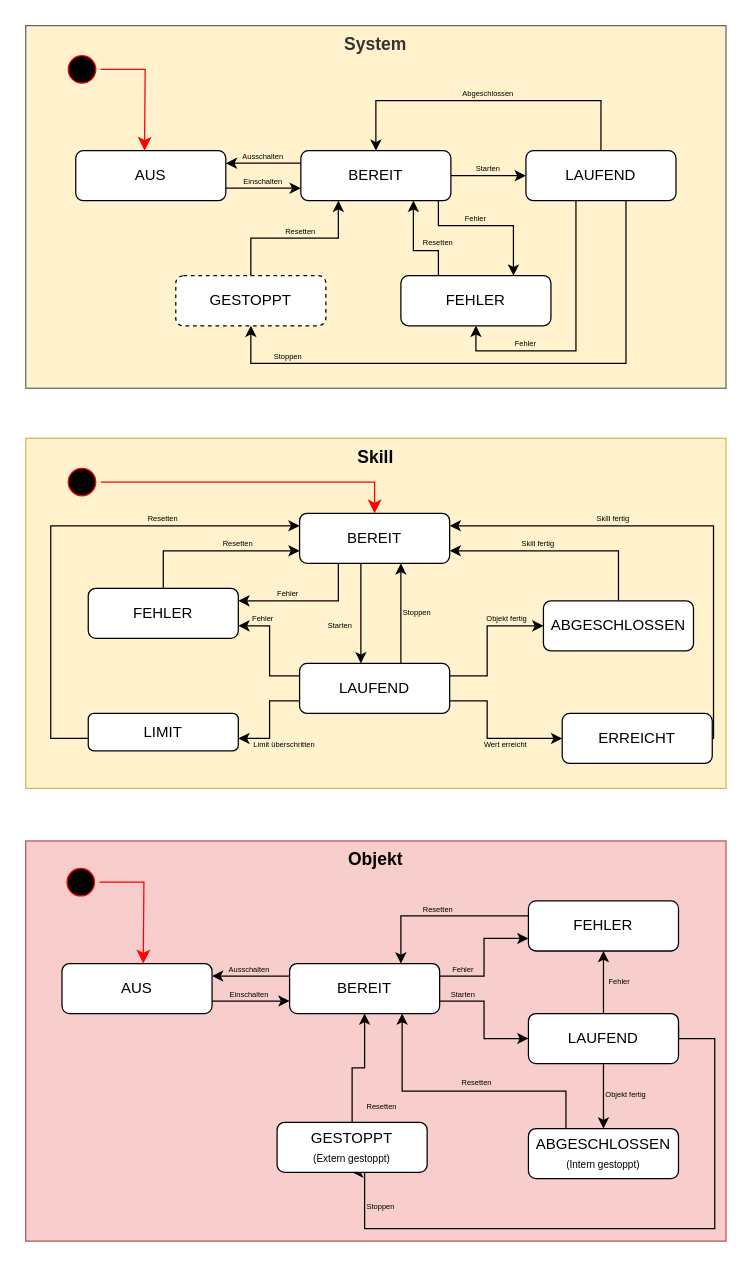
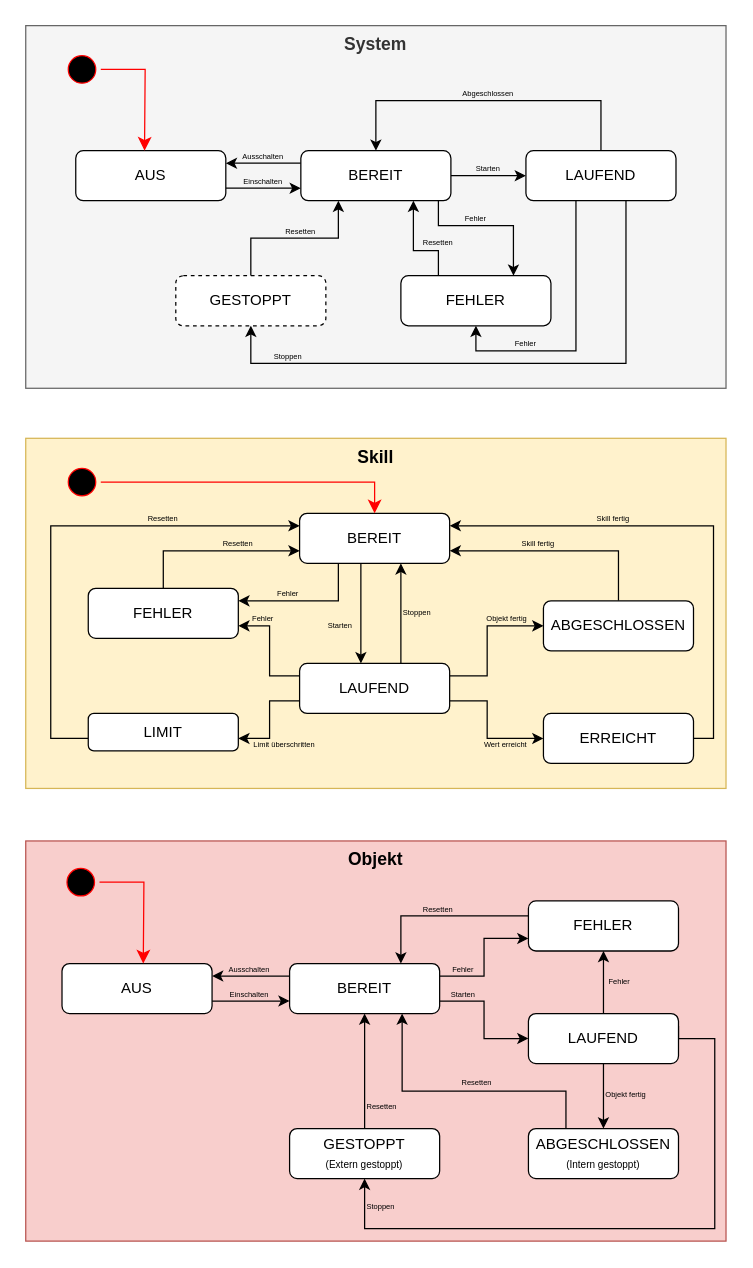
  <mxCell id="0" />
  <mxCell id="1" parent="0" />
  <mxCell id="2" value="" style="group" parent="1" vertex="1" connectable="0"><mxGeometry x="20" y="20" width="560" height="290" as="geometry" /></mxCell>
- <mxCell id="3" value="&lt;b&gt;&lt;font style=&quot;font-size: 14px;&quot;&gt;System&lt;/font&gt;&lt;/b&gt;" style="rounded=0;whiteSpace=wrap;html=1;fillColor=#fff2cc;fontColor=#333333;strokeColor=#666666;verticalAlign=top;container=0;" parent="2" vertex="1"><mxGeometry width="560" height="290" as="geometry" /></mxCell>
+ <mxCell id="3" value="&lt;b&gt;&lt;font style=&quot;font-size: 14px;&quot;&gt;System&lt;/font&gt;&lt;/b&gt;" style="rounded=0;whiteSpace=wrap;html=1;fillColor=#f5f5f5;fontColor=#333333;strokeColor=#666666;verticalAlign=top;container=0;" parent="2" vertex="1"><mxGeometry width="560" height="290" as="geometry" /></mxCell>
  <mxCell id="4" style="edgeStyle=orthogonalEdgeStyle;rounded=0;orthogonalLoop=1;jettySize=auto;html=1;entryX=0;entryY=0.75;entryDx=0;entryDy=0;" parent="2" source="5" target="9" edge="1"><mxGeometry relative="1" as="geometry"><Array as="points"><mxPoint x="180" y="130" /><mxPoint x="180" y="130" /></Array></mxGeometry></mxCell>
  <mxCell id="5" value="AUS" style="rounded=1;whiteSpace=wrap;html=1;container=0;" parent="2" vertex="1"><mxGeometry x="40" y="100" width="120" height="40" as="geometry" /></mxCell>
  <mxCell id="6" style="edgeStyle=orthogonalEdgeStyle;rounded=0;orthogonalLoop=1;jettySize=auto;html=1;" parent="2" source="9" target="15" edge="1"><mxGeometry relative="1" as="geometry" /></mxCell>
  <mxCell id="7" style="edgeStyle=orthogonalEdgeStyle;rounded=0;orthogonalLoop=1;jettySize=auto;html=1;entryX=1;entryY=0.25;entryDx=0;entryDy=0;" parent="2" source="9" target="5" edge="1"><mxGeometry relative="1" as="geometry"><Array as="points"><mxPoint x="190" y="110" /><mxPoint x="190" y="110" /></Array></mxGeometry></mxCell>
  <mxCell id="8" style="edgeStyle=orthogonalEdgeStyle;rounded=0;orthogonalLoop=1;jettySize=auto;html=1;entryX=0.75;entryY=0;entryDx=0;entryDy=0;" parent="2" source="9" target="17" edge="1"><mxGeometry relative="1" as="geometry"><Array as="points"><mxPoint x="330" y="160" /><mxPoint x="390" y="160" /></Array></mxGeometry></mxCell>
  <mxCell id="9" value="BEREIT" style="rounded=1;whiteSpace=wrap;html=1;container=0;" parent="2" vertex="1"><mxGeometry x="220" y="100" width="120" height="40" as="geometry" /></mxCell>
  <mxCell id="10" style="edgeStyle=orthogonalEdgeStyle;rounded=0;orthogonalLoop=1;jettySize=auto;html=1;entryX=0.25;entryY=1;entryDx=0;entryDy=0;" parent="2" source="11" target="9" edge="1"><mxGeometry relative="1" as="geometry" /></mxCell>
  <mxCell id="11" value="GESTOPPT" style="rounded=1;whiteSpace=wrap;html=1;container=0;dashed=1;" parent="2" vertex="1"><mxGeometry x="120" y="200" width="120" height="40" as="geometry" /></mxCell>
  <mxCell id="12" style="edgeStyle=orthogonalEdgeStyle;rounded=0;orthogonalLoop=1;jettySize=auto;html=1;entryX=0.5;entryY=0;entryDx=0;entryDy=0;" parent="2" source="15" target="9" edge="1"><mxGeometry relative="1" as="geometry"><Array as="points"><mxPoint x="460" y="60" /><mxPoint x="280" y="60" /></Array></mxGeometry></mxCell>
  <mxCell id="13" style="edgeStyle=orthogonalEdgeStyle;rounded=0;orthogonalLoop=1;jettySize=auto;html=1;" parent="2" source="15" target="17" edge="1"><mxGeometry relative="1" as="geometry"><Array as="points"><mxPoint x="440" y="260" /><mxPoint x="360" y="260" /></Array></mxGeometry></mxCell>
  <mxCell id="14" style="edgeStyle=orthogonalEdgeStyle;rounded=0;orthogonalLoop=1;jettySize=auto;html=1;" parent="2" source="15" target="11" edge="1"><mxGeometry relative="1" as="geometry"><Array as="points"><mxPoint x="480" y="270" /><mxPoint x="180" y="270" /></Array></mxGeometry></mxCell>
  <mxCell id="15" value="LAUFEND" style="rounded=1;whiteSpace=wrap;html=1;container=0;" parent="2" vertex="1"><mxGeometry x="400" y="100" width="120" height="40" as="geometry" /></mxCell>
  <mxCell id="16" style="edgeStyle=orthogonalEdgeStyle;rounded=0;orthogonalLoop=1;jettySize=auto;html=1;entryX=0.75;entryY=1;entryDx=0;entryDy=0;" parent="2" source="17" target="9" edge="1"><mxGeometry relative="1" as="geometry"><Array as="points"><mxPoint x="330" y="180" /><mxPoint x="310" y="180" /></Array></mxGeometry></mxCell>
  <mxCell id="17" value="FEHLER" style="rounded=1;whiteSpace=wrap;html=1;container=0;" parent="2" vertex="1"><mxGeometry x="300" y="200" width="120" height="40" as="geometry" /></mxCell>
  <mxCell id="18" value="" style="ellipse;html=1;shape=startState;fillColor=#000000;strokeColor=#ff0000;container=0;" parent="2" vertex="1"><mxGeometry x="30" y="20" width="30" height="30" as="geometry" /></mxCell>
  <mxCell id="19" value="" style="edgeStyle=orthogonalEdgeStyle;html=1;verticalAlign=bottom;endArrow=classic;endSize=8;strokeColor=#ff0000;rounded=0;endFill=1;" parent="2" source="18" edge="1"><mxGeometry relative="1" as="geometry"><mxPoint x="95" y="100" as="targetPoint" /></mxGeometry></mxCell>
  <mxCell id="20" value="Einschalten" style="text;html=1;align=center;verticalAlign=middle;whiteSpace=wrap;rounded=0;fontSize=6;container=0;" parent="2" vertex="1"><mxGeometry x="160" y="120" width="60" height="10" as="geometry" /></mxCell>
  <mxCell id="21" value="Ausschalten" style="text;html=1;align=center;verticalAlign=middle;whiteSpace=wrap;rounded=0;fontSize=6;container=0;" parent="2" vertex="1"><mxGeometry x="160" y="100" width="60" height="10" as="geometry" /></mxCell>
  <mxCell id="22" value="Starten" style="text;html=1;align=center;verticalAlign=middle;whiteSpace=wrap;rounded=0;fontSize=6;container=0;" parent="2" vertex="1"><mxGeometry x="340" y="110" width="60" height="10" as="geometry" /></mxCell>
  <mxCell id="23" value="Stoppen" style="text;html=1;align=center;verticalAlign=middle;whiteSpace=wrap;rounded=0;fontSize=6;container=0;" parent="2" vertex="1"><mxGeometry x="180" y="260" width="60" height="10" as="geometry" /></mxCell>
  <mxCell id="24" value="Fehler" style="text;html=1;align=center;verticalAlign=middle;whiteSpace=wrap;rounded=0;fontSize=6;container=0;" parent="2" vertex="1"><mxGeometry x="370" y="250" width="60" height="10" as="geometry" /></mxCell>
  <mxCell id="25" value="Fehler" style="text;html=1;align=center;verticalAlign=middle;whiteSpace=wrap;rounded=0;fontSize=6;container=0;" parent="2" vertex="1"><mxGeometry x="330" y="150" width="60" height="10" as="geometry" /></mxCell>
  <mxCell id="26" value="Resetten" style="text;html=1;align=center;verticalAlign=middle;whiteSpace=wrap;rounded=0;fontSize=6;container=0;" parent="2" vertex="1"><mxGeometry x="300" y="169" width="60" height="10" as="geometry" /></mxCell>
  <mxCell id="27" value="Abgeschlossen" style="text;html=1;align=center;verticalAlign=middle;whiteSpace=wrap;rounded=0;fontSize=6;container=0;" parent="2" vertex="1"><mxGeometry x="340" y="50" width="60" height="10" as="geometry" /></mxCell>
  <mxCell id="28" value="Resetten" style="text;html=1;align=center;verticalAlign=middle;whiteSpace=wrap;rounded=0;fontSize=6;container=0;" parent="2" vertex="1"><mxGeometry x="190" y="160" width="60" height="10" as="geometry" /></mxCell>
  <mxCell id="29" value="" style="group" parent="1" vertex="1" connectable="0"><mxGeometry x="20" y="350" width="560" height="280" as="geometry" /></mxCell>
  <mxCell id="30" value="&lt;b&gt;&lt;font style=&quot;font-size: 14px;&quot;&gt;Skill&lt;/font&gt;&lt;/b&gt;" style="rounded=0;whiteSpace=wrap;html=1;fillColor=#fff2cc;strokeColor=#d6b656;verticalAlign=top;" parent="29" vertex="1"><mxGeometry width="560" height="280" as="geometry" /></mxCell>
  <mxCell id="31" style="edgeStyle=orthogonalEdgeStyle;rounded=0;orthogonalLoop=1;jettySize=auto;html=1;entryX=0.5;entryY=0;entryDx=0;entryDy=0;" parent="29" edge="1"><mxGeometry relative="1" as="geometry"><mxPoint x="268" y="100" as="sourcePoint" /><mxPoint x="268" y="180" as="targetPoint" /></mxGeometry></mxCell>
  <mxCell id="32" style="edgeStyle=orthogonalEdgeStyle;rounded=0;orthogonalLoop=1;jettySize=auto;html=1;entryX=1;entryY=0.25;entryDx=0;entryDy=0;" parent="29" source="33" target="47" edge="1"><mxGeometry relative="1" as="geometry"><Array as="points"><mxPoint x="250" y="130" /></Array></mxGeometry></mxCell>
  <mxCell id="33" value="BEREIT" style="rounded=1;whiteSpace=wrap;html=1;" parent="29" vertex="1"><mxGeometry x="219" y="60" width="120" height="40" as="geometry" /></mxCell>
  <mxCell id="34" style="edgeStyle=orthogonalEdgeStyle;rounded=0;orthogonalLoop=1;jettySize=auto;html=1;entryX=0;entryY=0.5;entryDx=0;entryDy=0;" parent="29" source="39" target="45" edge="1"><mxGeometry relative="1" as="geometry"><Array as="points"><mxPoint x="369" y="190" /><mxPoint x="369" y="150" /></Array></mxGeometry></mxCell>
  <mxCell id="35" style="edgeStyle=orthogonalEdgeStyle;rounded=0;orthogonalLoop=1;jettySize=auto;html=1;entryX=0;entryY=0.5;entryDx=0;entryDy=0;" parent="29" source="39" target="41" edge="1"><mxGeometry relative="1" as="geometry"><Array as="points"><mxPoint x="369" y="210" /><mxPoint x="369" y="240" /></Array></mxGeometry></mxCell>
  <mxCell id="36" style="edgeStyle=orthogonalEdgeStyle;rounded=0;orthogonalLoop=1;jettySize=auto;html=1;entryX=1;entryY=0.75;entryDx=0;entryDy=0;" parent="29" source="39" target="47" edge="1"><mxGeometry relative="1" as="geometry"><Array as="points"><mxPoint x="195" y="190" /><mxPoint x="195" y="150" /></Array></mxGeometry></mxCell>
  <mxCell id="37" style="edgeStyle=orthogonalEdgeStyle;rounded=0;orthogonalLoop=1;jettySize=auto;html=1;" parent="29" source="39" target="43" edge="1"><mxGeometry relative="1" as="geometry"><Array as="points"><mxPoint x="195" y="210" /><mxPoint x="195" y="240" /></Array></mxGeometry></mxCell>
  <mxCell id="38" style="edgeStyle=orthogonalEdgeStyle;rounded=0;orthogonalLoop=1;jettySize=auto;html=1;entryX=0.5;entryY=1;entryDx=0;entryDy=0;" edge="1" parent="29"><mxGeometry relative="1" as="geometry"><mxPoint x="300" y="180" as="sourcePoint" /><mxPoint x="300" y="100" as="targetPoint" /></mxGeometry></mxCell>
  <mxCell id="39" value="LAUFEND" style="rounded=1;whiteSpace=wrap;html=1;" parent="29" vertex="1"><mxGeometry x="219" y="180" width="120" height="40" as="geometry" /></mxCell>
  <mxCell id="40" style="edgeStyle=orthogonalEdgeStyle;rounded=0;orthogonalLoop=1;jettySize=auto;html=1;entryX=1;entryY=0.25;entryDx=0;entryDy=0;" parent="29" source="41" target="33" edge="1"><mxGeometry relative="1" as="geometry"><Array as="points"><mxPoint x="550" y="240" /><mxPoint x="550" y="70" /></Array></mxGeometry></mxCell>
- <mxCell id="41" value="ERREICHT" style="rounded=1;whiteSpace=wrap;html=1;" parent="29" vertex="1"><mxGeometry x="429" y="220" width="120" height="40" as="geometry" /></mxCell>
+ <mxCell id="41" value="ERREICHT" style="rounded=1;whiteSpace=wrap;html=1;" parent="29" vertex="1"><mxGeometry x="414" y="220" width="120" height="40" as="geometry" /></mxCell>
  <mxCell id="42" style="edgeStyle=orthogonalEdgeStyle;rounded=0;orthogonalLoop=1;jettySize=auto;html=1;entryX=0;entryY=0.25;entryDx=0;entryDy=0;" parent="29" source="43" target="33" edge="1"><mxGeometry relative="1" as="geometry"><Array as="points"><mxPoint x="20" y="240" /><mxPoint x="20" y="70" /></Array></mxGeometry></mxCell>
  <mxCell id="43" value="LIMIT" style="rounded=1;whiteSpace=wrap;html=1;" parent="29" vertex="1"><mxGeometry x="50" y="220" width="120" height="30" as="geometry" /></mxCell>
  <mxCell id="44" style="edgeStyle=orthogonalEdgeStyle;rounded=0;orthogonalLoop=1;jettySize=auto;html=1;entryX=1;entryY=0.75;entryDx=0;entryDy=0;" parent="29" source="45" target="33" edge="1"><mxGeometry relative="1" as="geometry"><Array as="points"><mxPoint x="474" y="90" /></Array></mxGeometry></mxCell>
  <mxCell id="45" value="ABGESCHLOSSEN" style="rounded=1;whiteSpace=wrap;html=1;" parent="29" vertex="1"><mxGeometry x="414" y="130" width="120" height="40" as="geometry" /></mxCell>
  <mxCell id="46" style="edgeStyle=orthogonalEdgeStyle;rounded=0;orthogonalLoop=1;jettySize=auto;html=1;entryX=0;entryY=0.75;entryDx=0;entryDy=0;" parent="29" source="47" target="33" edge="1"><mxGeometry relative="1" as="geometry"><Array as="points"><mxPoint x="110" y="90" /></Array></mxGeometry></mxCell>
  <mxCell id="47" value="FEHLER" style="rounded=1;whiteSpace=wrap;html=1;" parent="29" vertex="1"><mxGeometry x="50" y="120" width="120" height="40" as="geometry" /></mxCell>
  <mxCell id="48" value="" style="ellipse;html=1;shape=startState;fillColor=#000000;strokeColor=#ff0000;" parent="29" vertex="1"><mxGeometry x="30" y="20" width="30" height="30" as="geometry" /></mxCell>
  <mxCell id="49" value="" style="edgeStyle=orthogonalEdgeStyle;html=1;verticalAlign=bottom;endArrow=classic;endSize=8;strokeColor=#ff0000;rounded=0;endFill=1;entryX=0.5;entryY=0;entryDx=0;entryDy=0;" parent="29" source="48" target="33" edge="1"><mxGeometry relative="1" as="geometry"><mxPoint x="25" y="80" as="targetPoint" /></mxGeometry></mxCell>
  <mxCell id="50" value="Starten" style="text;html=1;align=left;verticalAlign=middle;whiteSpace=wrap;rounded=0;fontSize=6;container=0;" parent="29" vertex="1"><mxGeometry x="240" y="145" width="60" height="10" as="geometry" /></mxCell>
  <mxCell id="51" value="Objekt fertig" style="text;html=1;align=center;verticalAlign=middle;whiteSpace=wrap;rounded=0;fontSize=6;container=0;" parent="29" vertex="1"><mxGeometry x="355" y="140" width="60" height="10" as="geometry" /></mxCell>
  <mxCell id="52" value="Skill fertig" style="text;html=1;align=center;verticalAlign=middle;whiteSpace=wrap;rounded=0;fontSize=6;container=0;" parent="29" vertex="1"><mxGeometry x="380" y="80" width="60" height="10" as="geometry" /></mxCell>
  <mxCell id="53" value="Resetten" style="text;html=1;align=center;verticalAlign=middle;whiteSpace=wrap;rounded=0;fontSize=6;container=0;" parent="29" vertex="1"><mxGeometry x="140" y="80" width="60" height="10" as="geometry" /></mxCell>
  <mxCell id="54" value="Resetten" style="text;html=1;align=center;verticalAlign=middle;whiteSpace=wrap;rounded=0;fontSize=6;container=0;" parent="29" vertex="1"><mxGeometry x="80" y="60" width="60" height="10" as="geometry" /></mxCell>
  <mxCell id="55" value="Skill fertig" style="text;html=1;align=center;verticalAlign=middle;whiteSpace=wrap;rounded=0;fontSize=6;container=0;" parent="29" vertex="1"><mxGeometry x="440" y="60" width="60" height="10" as="geometry" /></mxCell>
  <mxCell id="56" value="Wert erreicht" style="text;html=1;align=center;verticalAlign=middle;whiteSpace=wrap;rounded=0;fontSize=6;container=0;" parent="29" vertex="1"><mxGeometry x="354" y="240" width="60" height="10" as="geometry" /></mxCell>
  <mxCell id="57" value="Limit überschritten" style="text;html=1;align=center;verticalAlign=middle;whiteSpace=wrap;rounded=0;fontSize=6;container=0;" parent="29" vertex="1"><mxGeometry x="177" y="240" width="60" height="10" as="geometry" /></mxCell>
  <mxCell id="58" value="Fehler" style="text;html=1;align=center;verticalAlign=middle;whiteSpace=wrap;rounded=0;fontSize=6;container=0;" parent="29" vertex="1"><mxGeometry x="180" y="120" width="60" height="10" as="geometry" /></mxCell>
  <mxCell id="59" value="Fehler" style="text;html=1;align=center;verticalAlign=middle;whiteSpace=wrap;rounded=0;fontSize=6;container=0;" parent="29" vertex="1"><mxGeometry x="160" y="140" width="60" height="10" as="geometry" /></mxCell>
  <mxCell id="60" value="Stoppen" style="text;html=1;align=left;verticalAlign=middle;whiteSpace=wrap;rounded=0;fontSize=6;container=0;" vertex="1" parent="29"><mxGeometry x="300" y="135" width="60" height="10" as="geometry" /></mxCell>
  <mxCell id="61" value="&lt;b&gt;&lt;font style=&quot;font-size: 14px;&quot;&gt;Objekt&lt;/font&gt;&lt;/b&gt;" style="rounded=0;whiteSpace=wrap;html=1;fillColor=#f8cecc;strokeColor=#b85450;verticalAlign=top;" parent="1" vertex="1"><mxGeometry x="20" y="672" width="560" height="320" as="geometry" /></mxCell>
  <mxCell id="62" style="edgeStyle=orthogonalEdgeStyle;rounded=0;orthogonalLoop=1;jettySize=auto;html=1;entryX=0;entryY=0.75;entryDx=0;entryDy=0;" parent="1" source="63" target="67" edge="1"><mxGeometry relative="1" as="geometry"><Array as="points"><mxPoint x="190" y="800" /><mxPoint x="190" y="800" /></Array></mxGeometry></mxCell>
  <mxCell id="63" value="AUS" style="rounded=1;whiteSpace=wrap;html=1;" parent="1" vertex="1"><mxGeometry x="49" y="770" width="120" height="40" as="geometry" /></mxCell>
  <mxCell id="64" style="edgeStyle=orthogonalEdgeStyle;rounded=0;orthogonalLoop=1;jettySize=auto;html=1;exitX=1;exitY=0.75;exitDx=0;exitDy=0;entryX=0;entryY=0.5;entryDx=0;entryDy=0;" parent="1" source="67" target="71" edge="1"><mxGeometry relative="1" as="geometry" /></mxCell>
  <mxCell id="65" style="edgeStyle=orthogonalEdgeStyle;rounded=0;orthogonalLoop=1;jettySize=auto;html=1;exitX=1;exitY=0.25;exitDx=0;exitDy=0;entryX=0;entryY=0.75;entryDx=0;entryDy=0;" parent="1" source="67" target="73" edge="1"><mxGeometry relative="1" as="geometry" /></mxCell>
  <mxCell id="66" style="edgeStyle=orthogonalEdgeStyle;rounded=0;orthogonalLoop=1;jettySize=auto;html=1;exitX=0;exitY=0.25;exitDx=0;exitDy=0;entryX=1;entryY=0.25;entryDx=0;entryDy=0;" parent="1" source="67" target="63" edge="1"><mxGeometry relative="1" as="geometry" /></mxCell>
  <mxCell id="67" value="BEREIT" style="rounded=1;whiteSpace=wrap;html=1;" parent="1" vertex="1"><mxGeometry x="231" y="770" width="120" height="40" as="geometry" /></mxCell>
  <mxCell id="68" style="edgeStyle=orthogonalEdgeStyle;rounded=0;orthogonalLoop=1;jettySize=auto;html=1;entryX=0.5;entryY=1;entryDx=0;entryDy=0;" parent="1" source="71" target="73" edge="1"><mxGeometry relative="1" as="geometry" /></mxCell>
  <mxCell id="69" style="edgeStyle=orthogonalEdgeStyle;rounded=0;orthogonalLoop=1;jettySize=auto;html=1;entryX=0.5;entryY=0;entryDx=0;entryDy=0;" parent="1" source="71" target="75" edge="1"><mxGeometry relative="1" as="geometry" /></mxCell>
  <mxCell id="70" style="edgeStyle=orthogonalEdgeStyle;rounded=0;orthogonalLoop=1;jettySize=auto;html=1;exitX=1;exitY=0.25;exitDx=0;exitDy=0;entryX=0.5;entryY=1;entryDx=0;entryDy=0;" parent="1" source="71" target="77" edge="1"><mxGeometry relative="1" as="geometry"><Array as="points"><mxPoint x="542" y="830" /><mxPoint x="571" y="830" /><mxPoint x="571" y="982" /><mxPoint x="291" y="982" /></Array></mxGeometry></mxCell>
  <mxCell id="71" value="LAUFEND" style="rounded=1;whiteSpace=wrap;html=1;" parent="1" vertex="1"><mxGeometry x="422" y="810" width="120" height="40" as="geometry" /></mxCell>
  <mxCell id="72" style="edgeStyle=orthogonalEdgeStyle;rounded=0;orthogonalLoop=1;jettySize=auto;html=1;" parent="1" edge="1"><mxGeometry relative="1" as="geometry"><mxPoint x="422" y="732" as="sourcePoint" /><mxPoint x="320" y="770" as="targetPoint" /><Array as="points"><mxPoint x="320" y="732" /><mxPoint x="320" y="770" /></Array></mxGeometry></mxCell>
  <mxCell id="73" value="FEHLER" style="rounded=1;whiteSpace=wrap;html=1;" parent="1" vertex="1"><mxGeometry x="422" y="720" width="120" height="40" as="geometry" /></mxCell>
  <mxCell id="74" style="edgeStyle=orthogonalEdgeStyle;rounded=0;orthogonalLoop=1;jettySize=auto;html=1;exitX=0.25;exitY=0;exitDx=0;exitDy=0;entryX=0.75;entryY=1;entryDx=0;entryDy=0;" parent="1" source="75" target="67" edge="1"><mxGeometry relative="1" as="geometry"><Array as="points"><mxPoint x="452" y="872" /><mxPoint x="321" y="872" /></Array></mxGeometry></mxCell>
  <mxCell id="75" value="ABGESCHLOSSEN&lt;div&gt;&lt;font style=&quot;font-size: 8px;&quot;&gt;(Intern gestoppt)&lt;/font&gt;&lt;/div&gt;" style="rounded=1;whiteSpace=wrap;html=1;" parent="1" vertex="1"><mxGeometry x="422" y="902" width="120" height="40" as="geometry" /></mxCell>
  <mxCell id="76" style="edgeStyle=orthogonalEdgeStyle;rounded=0;orthogonalLoop=1;jettySize=auto;html=1;entryX=0.5;entryY=1;entryDx=0;entryDy=0;" edge="1" parent="1" source="77" target="67"><mxGeometry relative="1" as="geometry" /></mxCell>
- <mxCell id="77" value="GESTOPPT&lt;div&gt;&lt;font style=&quot;font-size: 8px;&quot;&gt;(Extern gestoppt)&lt;/font&gt;&lt;/div&gt;" style="rounded=1;whiteSpace=wrap;html=1;" parent="1" vertex="1"><mxGeometry x="221" y="897" width="120" height="40" as="geometry" /></mxCell>
+ <mxCell id="77" value="GESTOPPT&lt;div&gt;&lt;font style=&quot;font-size: 8px;&quot;&gt;(Extern gestoppt)&lt;/font&gt;&lt;/div&gt;" style="rounded=1;whiteSpace=wrap;html=1;" parent="1" vertex="1"><mxGeometry x="231" y="902" width="120" height="40" as="geometry" /></mxCell>
  <mxCell id="78" value="" style="ellipse;html=1;shape=startState;fillColor=#000000;strokeColor=#ff0000;" parent="1" vertex="1"><mxGeometry x="49" y="690" width="30" height="30" as="geometry" /></mxCell>
  <mxCell id="79" value="" style="edgeStyle=orthogonalEdgeStyle;html=1;verticalAlign=bottom;endArrow=classic;endSize=8;strokeColor=#ff0000;rounded=0;endFill=1;" parent="1" source="78" edge="1"><mxGeometry relative="1" as="geometry"><mxPoint x="114" y="770" as="targetPoint" /></mxGeometry></mxCell>
  <mxCell id="80" value="Fehler" style="text;html=1;align=center;verticalAlign=middle;whiteSpace=wrap;rounded=0;fontSize=6;container=0;" parent="1" vertex="1"><mxGeometry x="340" y="770" width="60" height="10" as="geometry" /></mxCell>
  <mxCell id="81" value="Fehler" style="text;html=1;align=center;verticalAlign=middle;whiteSpace=wrap;rounded=0;fontSize=6;container=0;" parent="1" vertex="1"><mxGeometry x="465" y="780" width="60" height="10" as="geometry" /></mxCell>
  <mxCell id="82" value="Resetten" style="text;html=1;align=center;verticalAlign=middle;whiteSpace=wrap;rounded=0;fontSize=6;container=0;" parent="1" vertex="1"><mxGeometry x="320" y="722" width="60" height="10" as="geometry" /></mxCell>
  <mxCell id="83" value="Einschalten" style="text;html=1;align=center;verticalAlign=middle;whiteSpace=wrap;rounded=0;fontSize=6;container=0;" parent="1" vertex="1"><mxGeometry x="169" y="790" width="60" height="10" as="geometry" /></mxCell>
  <mxCell id="84" value="Ausschalten" style="text;html=1;align=center;verticalAlign=middle;whiteSpace=wrap;rounded=0;fontSize=6;container=0;" parent="1" vertex="1"><mxGeometry x="169" y="770" width="60" height="10" as="geometry" /></mxCell>
  <mxCell id="85" value="Starten" style="text;html=1;align=center;verticalAlign=middle;whiteSpace=wrap;rounded=0;fontSize=6;container=0;" parent="1" vertex="1"><mxGeometry x="340" y="790" width="60" height="10" as="geometry" /></mxCell>
  <mxCell id="86" value="Objekt fertig" style="text;html=1;align=left;verticalAlign=middle;whiteSpace=wrap;rounded=0;fontSize=6;container=0;" parent="1" vertex="1"><mxGeometry x="482" y="870" width="60" height="10" as="geometry" /></mxCell>
  <mxCell id="87" value="Stoppen" style="text;html=1;align=left;verticalAlign=middle;whiteSpace=wrap;rounded=0;fontSize=6;container=0;" parent="1" vertex="1"><mxGeometry x="291" y="960" width="60" height="10" as="geometry" /></mxCell>
  <mxCell id="88" value="Resetten" style="text;html=1;align=left;verticalAlign=middle;whiteSpace=wrap;rounded=0;fontSize=6;container=0;" parent="1" vertex="1"><mxGeometry x="291" y="880" width="60" height="10" as="geometry" /></mxCell>
  <mxCell id="89" value="Resetten" style="text;html=1;align=center;verticalAlign=middle;whiteSpace=wrap;rounded=0;fontSize=6;container=0;" parent="1" vertex="1"><mxGeometry x="351" y="861" width="60" height="10" as="geometry" /></mxCell>
